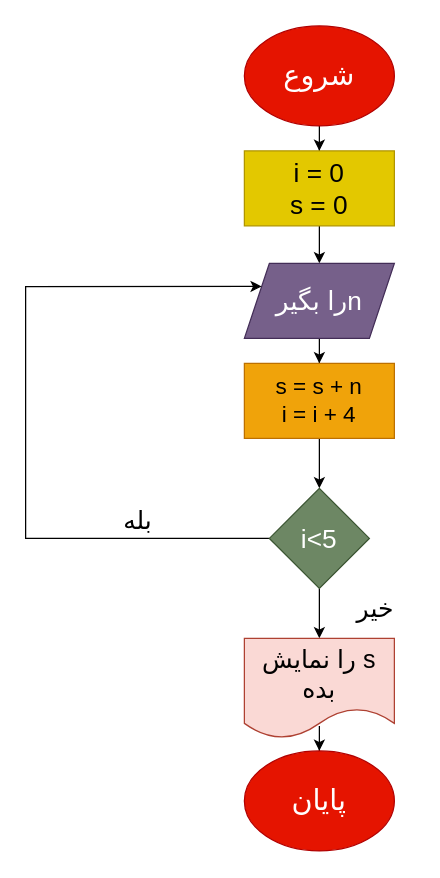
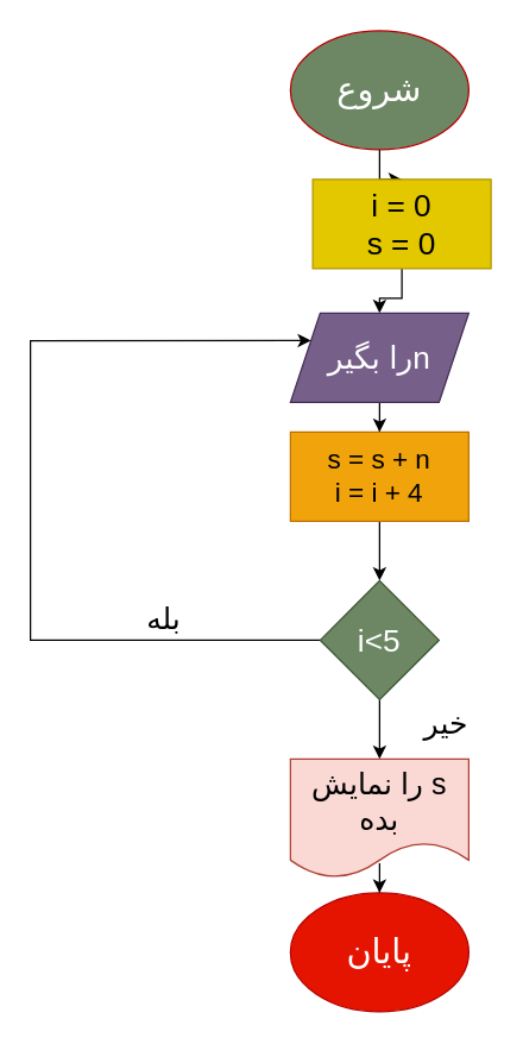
  <mxCell id="0" />
  <mxCell id="1" parent="0" />
  <mxCell id="2" value="" style="edgeStyle=orthogonalEdgeStyle;rounded=0;orthogonalLoop=1;jettySize=auto;html=1;" edge="1" parent="1" source="3" target="5"><mxGeometry relative="1" as="geometry" /></mxCell>
- <mxCell id="3" value="&lt;font style=&quot;font-size: 23px;&quot;&gt;شروع&lt;/font&gt;" style="ellipse;whiteSpace=wrap;html=1;fillColor=#e51400;fontColor=#ffffff;strokeColor=#B20000;" vertex="1" parent="1"><mxGeometry x="195" y="20" width="120" height="80" as="geometry" /></mxCell>
+ <mxCell id="3" value="&lt;font style=&quot;font-size: 23px;&quot;&gt;شروع&lt;/font&gt;" style="ellipse;whiteSpace=wrap;html=1;fillColor=#6d8764;fontColor=#ffffff;strokeColor=#B20000;" vertex="1" parent="1"><mxGeometry x="195" y="20" width="120" height="80" as="geometry" /></mxCell>
  <mxCell id="4" value="" style="edgeStyle=orthogonalEdgeStyle;rounded=0;orthogonalLoop=1;jettySize=auto;html=1;" edge="1" parent="1" source="5" target="7"><mxGeometry relative="1" as="geometry" /></mxCell>
- <mxCell id="5" value="&lt;font style=&quot;font-size: 21px;&quot;&gt;i = 0&lt;br&gt;s = 0&lt;/font&gt;" style="rounded=0;whiteSpace=wrap;html=1;fillColor=#e3c800;fontColor=#000000;strokeColor=#B09500;" vertex="1" parent="1"><mxGeometry x="195" y="120" width="120" height="60" as="geometry" /></mxCell>
+ <mxCell id="5" value="&lt;font style=&quot;font-size: 21px;&quot;&gt;i = 0&lt;br&gt;s = 0&lt;/font&gt;" style="rounded=0;whiteSpace=wrap;html=1;fillColor=#e3c800;fontColor=#000000;strokeColor=#B09500;" vertex="1" parent="1"><mxGeometry x="210" y="120" width="120" height="60" as="geometry" /></mxCell>
  <mxCell id="6" value="" style="edgeStyle=orthogonalEdgeStyle;rounded=0;orthogonalLoop=1;jettySize=auto;html=1;" edge="1" parent="1" source="7" target="9"><mxGeometry relative="1" as="geometry" /></mxCell>
  <mxCell id="7" value="&lt;div style=&quot;direction: rtl;&quot;&gt;&lt;span style=&quot;background-color: initial;&quot;&gt;&lt;font style=&quot;font-size: 21px;&quot;&gt;nرا بگیر&lt;/font&gt;&lt;/span&gt;&lt;/div&gt;" style="shape=parallelogram;perimeter=parallelogramPerimeter;whiteSpace=wrap;html=1;fixedSize=1;fillColor=#76608a;fontColor=#ffffff;strokeColor=#432D57;" vertex="1" parent="1"><mxGeometry x="195" y="210" width="120" height="60" as="geometry" /></mxCell>
  <mxCell id="8" value="" style="edgeStyle=orthogonalEdgeStyle;rounded=0;orthogonalLoop=1;jettySize=auto;html=1;" edge="1" parent="1" source="9" target="12"><mxGeometry relative="1" as="geometry" /></mxCell>
  <mxCell id="9" value="&lt;font style=&quot;font-size: 18px;&quot;&gt;s = s + n&lt;br&gt;i = i + 4&lt;/font&gt;" style="rounded=0;whiteSpace=wrap;html=1;fillColor=#f0a30a;fontColor=#000000;strokeColor=#BD7000;" vertex="1" parent="1"><mxGeometry x="195" y="290" width="120" height="60" as="geometry" /></mxCell>
  <mxCell id="10" style="edgeStyle=orthogonalEdgeStyle;rounded=0;orthogonalLoop=1;jettySize=auto;html=1;entryX=0;entryY=0.25;entryDx=0;entryDy=0;" edge="1" parent="1" source="12" target="7"><mxGeometry relative="1" as="geometry"><Array as="points"><mxPoint x="20" y="430" /><mxPoint x="20" y="229" /></Array></mxGeometry></mxCell>
  <mxCell id="11" value="" style="edgeStyle=orthogonalEdgeStyle;rounded=0;orthogonalLoop=1;jettySize=auto;html=1;" edge="1" parent="1" source="12" target="14"><mxGeometry relative="1" as="geometry" /></mxCell>
  <mxCell id="12" value="&lt;font style=&quot;font-size: 21px;&quot;&gt;i&amp;lt;5&lt;/font&gt;" style="rhombus;whiteSpace=wrap;html=1;fillColor=#6d8764;fontColor=#ffffff;strokeColor=#3A5431;" vertex="1" parent="1"><mxGeometry x="215" y="390" width="80" height="80" as="geometry" /></mxCell>
  <mxCell id="13" value="" style="edgeStyle=orthogonalEdgeStyle;rounded=0;orthogonalLoop=1;jettySize=auto;html=1;" edge="1" parent="1" source="14" target="17"><mxGeometry relative="1" as="geometry" /></mxCell>
  <mxCell id="14" value="&lt;div style=&quot;direction: rtl;&quot;&gt;&lt;span style=&quot;background-color: initial;&quot;&gt;&lt;font style=&quot;font-size: 20px;&quot;&gt;s را نمایش بده&lt;/font&gt;&lt;/span&gt;&lt;/div&gt;" style="shape=document;whiteSpace=wrap;html=1;boundedLbl=1;fillColor=#fad9d5;strokeColor=#ae4132;" vertex="1" parent="1"><mxGeometry x="195" y="510" width="120" height="80" as="geometry" /></mxCell>
  <mxCell id="15" value="&lt;font style=&quot;font-size: 20px;&quot;&gt;بله&lt;/font&gt;" style="text;html=1;strokeColor=none;fillColor=none;align=center;verticalAlign=middle;whiteSpace=wrap;rounded=0;" vertex="1" parent="1"><mxGeometry x="80" y="400" width="60" height="30" as="geometry" /></mxCell>
  <mxCell id="16" value="&lt;font style=&quot;font-size: 20px;&quot;&gt;خیر&lt;/font&gt;" style="text;html=1;strokeColor=none;fillColor=none;align=center;verticalAlign=middle;whiteSpace=wrap;rounded=0;" vertex="1" parent="1"><mxGeometry x="270" y="470" width="60" height="30" as="geometry" /></mxCell>
  <mxCell id="17" value="&lt;font style=&quot;font-size: 23px;&quot;&gt;پایان&lt;/font&gt;" style="ellipse;whiteSpace=wrap;html=1;fillColor=#e51400;fontColor=#ffffff;strokeColor=#B20000;" vertex="1" parent="1"><mxGeometry x="195" y="600" width="120" height="80" as="geometry" /></mxCell>
